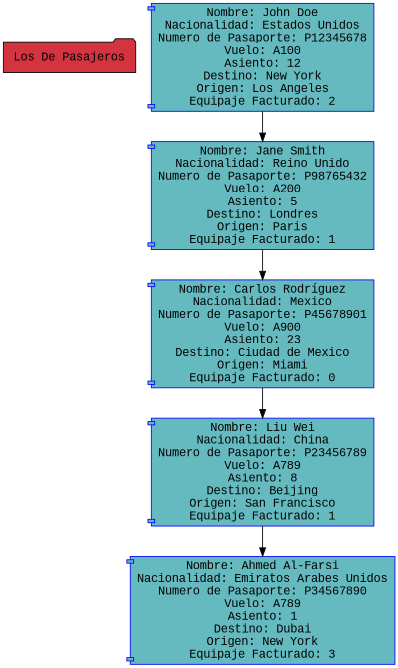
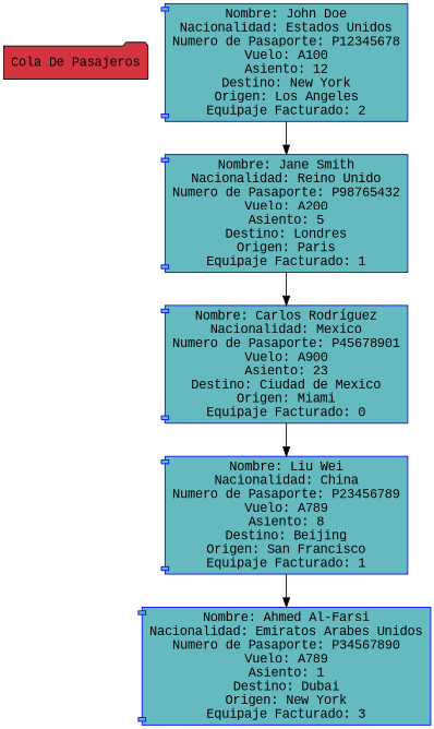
  digraph {
    node [color=blue fillcolor="#65babf" fontname="Courier New" shape=component style=filled]
-   n1 [color=black fillcolor="#d43440" label="Los De Pasajeros" shape=folder]
+   n1 [color=black fillcolor="#d43440" label="Cola De Pasajeros" shape=folder]
    n2 [label="Nombre: John Doe\nNacionalidad: Estados Unidos\nNumero de Pasaporte: P12345678\nVuelo: A100\nAsiento: 12\nDestino: New York\nOrigen: Los Angeles\nEquipaje Facturado: 2"]
    n3 [label="Nombre: Jane Smith\nNacionalidad: Reino Unido\nNumero de Pasaporte: P98765432\nVuelo: A200\nAsiento: 5\nDestino: Londres\nOrigen: Paris\nEquipaje Facturado: 1"]
    n4 [label="Nombre: Carlos Rodríguez\nNacionalidad: Mexico\nNumero de Pasaporte: P45678901\nVuelo: A900\nAsiento: 23\nDestino: Ciudad de Mexico\nOrigen: Miami\nEquipaje Facturado: 0"]
    n5 [label="Nombre: Liu Wei\nNacionalidad: China\nNumero de Pasaporte: P23456789\nVuelo: A789\nAsiento: 8\nDestino: Beijing\nOrigen: San Francisco\nEquipaje Facturado: 1"]
    n6 [label="Nombre: Ahmed Al-Farsi\nNacionalidad: Emiratos Arabes Unidos\nNumero de Pasaporte: P34567890\nVuelo: A789\nAsiento: 1\nDestino: Dubai\nOrigen: New York\nEquipaje Facturado: 3"]
    n2 -> n3
    n3 -> n4
    n4 -> n5
    n5 -> n6
  }
